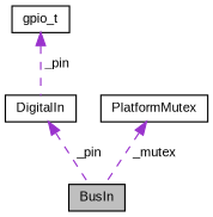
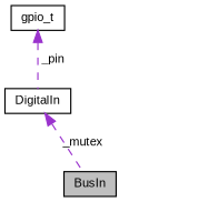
  digraph {
    fontname="Liberation Sans"
    node [color=black fillcolor=white fontname="Liberation Sans" fontsize=10 shape=record style=filled]
    edge [color=darkorchid3 dir=back fontname="Liberation Sans" fontsize=10 labelfontname=Helvetica labelfontsize=10 style=dashed]
    n1 [fillcolor=grey75 fontcolor=black height=0.2 label=BusIn width=0.4]
    n2 [height=0.2 label=DigitalIn width=0.4]
    n3 [height=0.2 label=gpio_t width=0.4]
-   n4 [height=0.2 label=PlatformMutex width=0.4]
-   n2 -> n1 [label=" _pin"]
+   n2 -> n1 [label=" _mutex"]
    n3 -> n2 [label=" _pin"]
-   n4 -> n1 [label=" _mutex"]
  }
